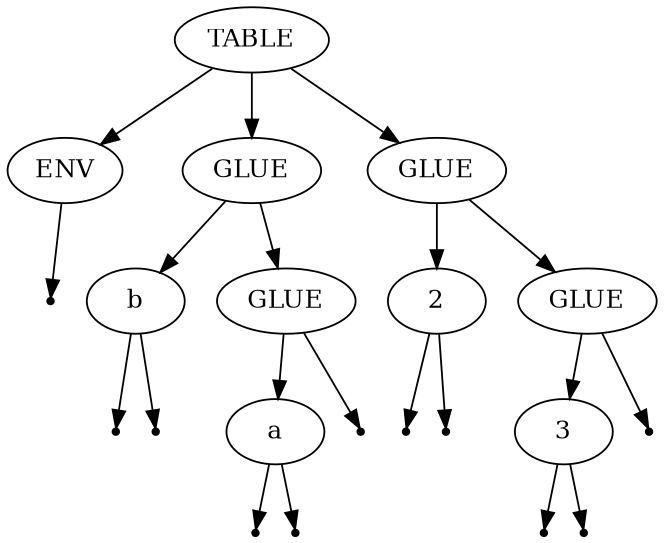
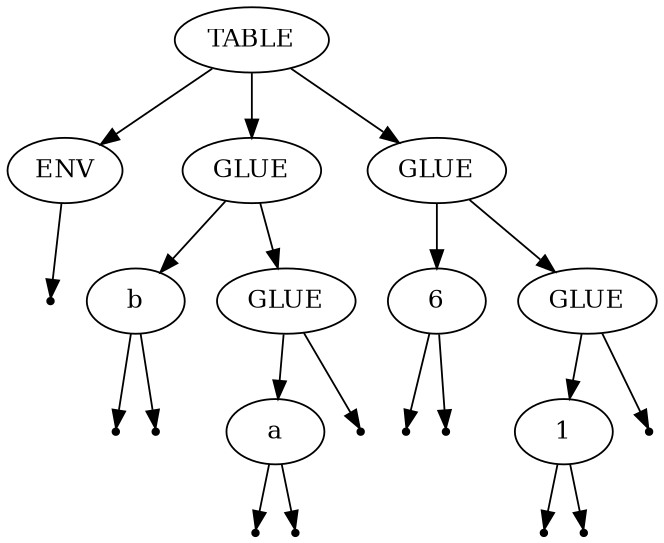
  digraph {
    ordering=out
    node [shape=point]
    n1 [label=ENV shape=""]
    Null0
    n3 [label=TABLE shape=""]
    n4 [label=GLUE shape=""]
    n5 [label=GLUE shape=""]
    n6 [label=b shape=""]
    n7 [label=GLUE shape=""]
-   n8 [label=2 shape=""]
+   n8 [label=6 shape=""]
    n9 [label=GLUE shape=""]
    Null1
    Null2
    n12 [label=a shape=""]
    Null3
    Null4
    Null5
-   n16 [label=3 shape=""]
+   n16 [label=1 shape=""]
    Null6
    Null7
    Null8
    Null9
    Null10
    n1 -> Null0
    n3 -> n1
    n3 -> n4
    n3 -> n5
    n4 -> n6
    n4 -> n7
    n5 -> n8
    n5 -> n9
    n6 -> Null1
    n6 -> Null2
    n7 -> n12
    n7 -> Null3
    n8 -> Null4
    n8 -> Null5
    n9 -> n16
    n9 -> Null6
    n12 -> Null7
    n12 -> Null8
    n16 -> Null9
    n16 -> Null10
  }
